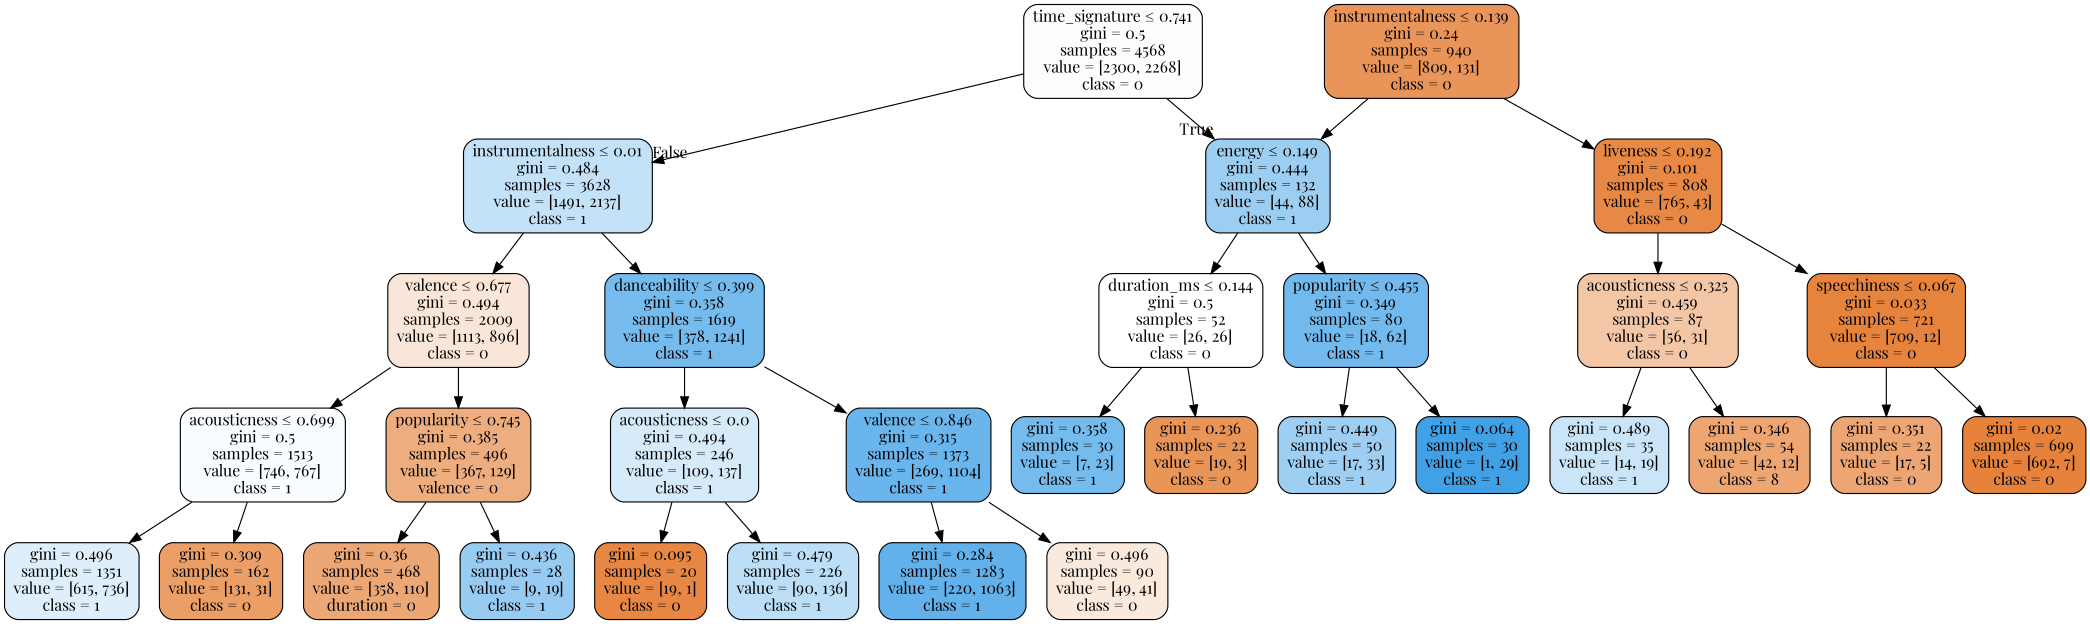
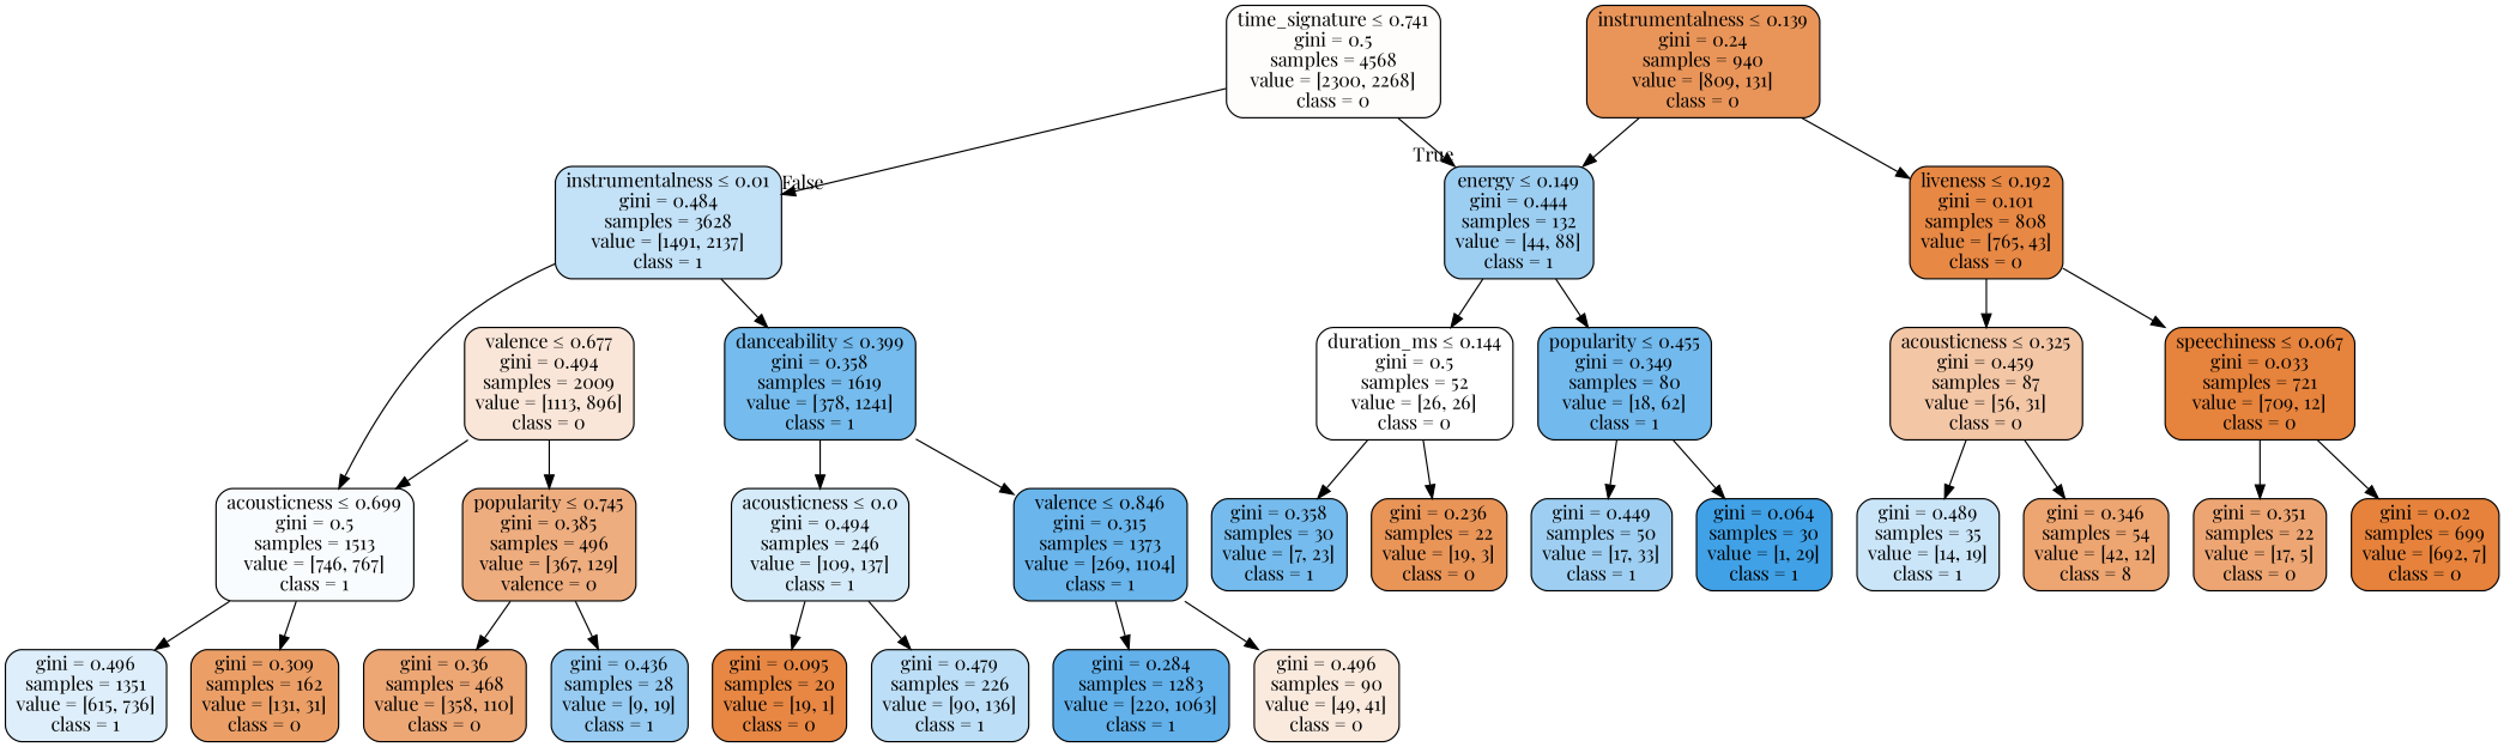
  digraph {
    fontname="Playfair Display"
    node [color=black fillcolor="#399de5b1" fontname="Playfair Display" shape=box style="filled, rounded"]
    edge [fontname="Playfair Display"]
    n1 [fillcolor="#e5813904" label=<time_signature &le; 0.741<br/>gini = 0.5<br/>samples = 4568<br/>value = [2300, 2268]<br/>class = 0>]
    n2 [fillcolor="#399de54d" label=<instrumentalness &le; 0.01<br/>gini = 0.484<br/>samples = 3628<br/>value = [1491, 2137]<br/>class = 1>]
    n3 [fillcolor="#399de57f" label=<energy &le; 0.149<br/>gini = 0.444<br/>samples = 132<br/>value = [44, 88]<br/>class = 1>]
    n4 [fillcolor="#e58139d6" label=<instrumentalness &le; 0.139<br/>gini = 0.24<br/>samples = 940<br/>value = [809, 131]<br/>class = 0>]
    n5 [fillcolor="#e58139f1" label=<liveness &le; 0.192<br/>gini = 0.101<br/>samples = 808<br/>value = [765, 43]<br/>class = 0>]
    n6 [fillcolor="#e5813932" label=<valence &le; 0.677<br/>gini = 0.494<br/>samples = 2009<br/>value = [1113, 896]<br/>class = 0>]
    n7 [label=<danceability &le; 0.399<br/>gini = 0.358<br/>samples = 1619<br/>value = [378, 1241]<br/>class = 1>]
    n8 [fillcolor="#e5813972" label=<acousticness &le; 0.325<br/>gini = 0.459<br/>samples = 87<br/>value = [56, 31]<br/>class = 0>]
    n9 [fillcolor="#e58139fb" label=<speechiness &le; 0.067<br/>gini = 0.033<br/>samples = 721<br/>value = [709, 12]<br/>class = 0>]
    n10 [fillcolor="#e5813900" label=<duration_ms &le; 0.144<br/>gini = 0.5<br/>samples = 52<br/>value = [26, 26]<br/>class = 0>]
    n11 [fillcolor="#399de5b5" label=<popularity &le; 0.455<br/>gini = 0.349<br/>samples = 80<br/>value = [18, 62]<br/>class = 1>]
    n12 [fillcolor="#399de543" label=<gini = 0.489<br/>samples = 35<br/>value = [14, 19]<br/>class = 1>]
    n13 [fillcolor="#e58139b6" label=<gini = 0.346<br/>samples = 54<br/>value = [42, 12]<br/>class = 8>]
    n14 [fillcolor="#e58139b4" label=<gini = 0.351<br/>samples = 22<br/>value = [17, 5]<br/>class = 0>]
    n15 [fillcolor="#e58139fc" label=<gini = 0.02<br/>samples = 699<br/>value = [692, 7]<br/>class = 0>]
    n16 [label=<gini = 0.358<br/>samples = 30<br/>value = [7, 23]<br/>class = 1>]
    n17 [fillcolor="#e58139d7" label=<gini = 0.236<br/>samples = 22<br/>value = [19, 3]<br/>class = 0>]
    n18 [fillcolor="#399de57c" label=<gini = 0.449<br/>samples = 50<br/>value = [17, 33]<br/>class = 1>]
    n19 [fillcolor="#399de5f6" label=<gini = 0.064<br/>samples = 30<br/>value = [1, 29]<br/>class = 1>]
    n20 [fillcolor="#399de507" label=<acousticness &le; 0.699<br/>gini = 0.5<br/>samples = 1513<br/>value = [746, 767]<br/>class = 1>]
    n21 [fillcolor="#e58139a5" label=<popularity &le; 0.745<br/>gini = 0.385<br/>samples = 496<br/>value = [367, 129]<br/>valence = 0>]
    n22 [fillcolor="#399de534" label=<acousticness &le; 0.0<br/>gini = 0.494<br/>samples = 246<br/>value = [109, 137]<br/>class = 1>]
    n23 [fillcolor="#399de5c1" label=<valence &le; 0.846<br/>gini = 0.315<br/>samples = 1373<br/>value = [269, 1104]<br/>class = 1>]
    n24 [fillcolor="#399de52a" label=<gini = 0.496<br/>samples = 1351<br/>value = [615, 736]<br/>class = 1>]
    n25 [fillcolor="#e58139c3" label=<gini = 0.309<br/>samples = 162<br/>value = [131, 31]<br/>class = 0>]
-   n26 [fillcolor="#e58139b1" label=<gini = 0.36<br/>samples = 468<br/>value = [358, 110]<br/>duration = 0>]
+   n26 [fillcolor="#e58139b1" label=<gini = 0.36<br/>samples = 468<br/>value = [358, 110]<br/>class = 0>]
    n27 [fillcolor="#399de586" label=<gini = 0.436<br/>samples = 28<br/>value = [9, 19]<br/>class = 1>]
    n28 [fillcolor="#e58139f2" label=<gini = 0.095<br/>samples = 20<br/>value = [19, 1]<br/>class = 0>]
    n29 [fillcolor="#399de556" label=<gini = 0.479<br/>samples = 226<br/>value = [90, 136]<br/>class = 1>]
    n30 [fillcolor="#399de5ca" label=<gini = 0.284<br/>samples = 1283<br/>value = [220, 1063]<br/>class = 1>]
    n31 [fillcolor="#e581392a" label=<gini = 0.496<br/>samples = 90<br/>value = [49, 41]<br/>class = 0>]
    n1 -> n2 [headlabel=False labelangle=-45 labeldistance=2.5]
    n1 -> n3 [headlabel=True labelangle=45 labeldistance=2.5]
-   n2 -> n6
+   n2 -> n20
    n2 -> n7
    n3 -> n10
    n3 -> n11
    n4 -> n3
    n4 -> n5
    n5 -> n8
    n5 -> n9
    n6 -> n20
    n6 -> n21
    n7 -> n22
    n7 -> n23
    n8 -> n12
    n8 -> n13
    n9 -> n14
    n9 -> n15
    n10 -> n16
    n10 -> n17
    n11 -> n18
    n11 -> n19
    n20 -> n24
    n20 -> n25
    n21 -> n26
    n21 -> n27
    n22 -> n28
    n22 -> n29
    n23 -> n30
    n23 -> n31
  }
